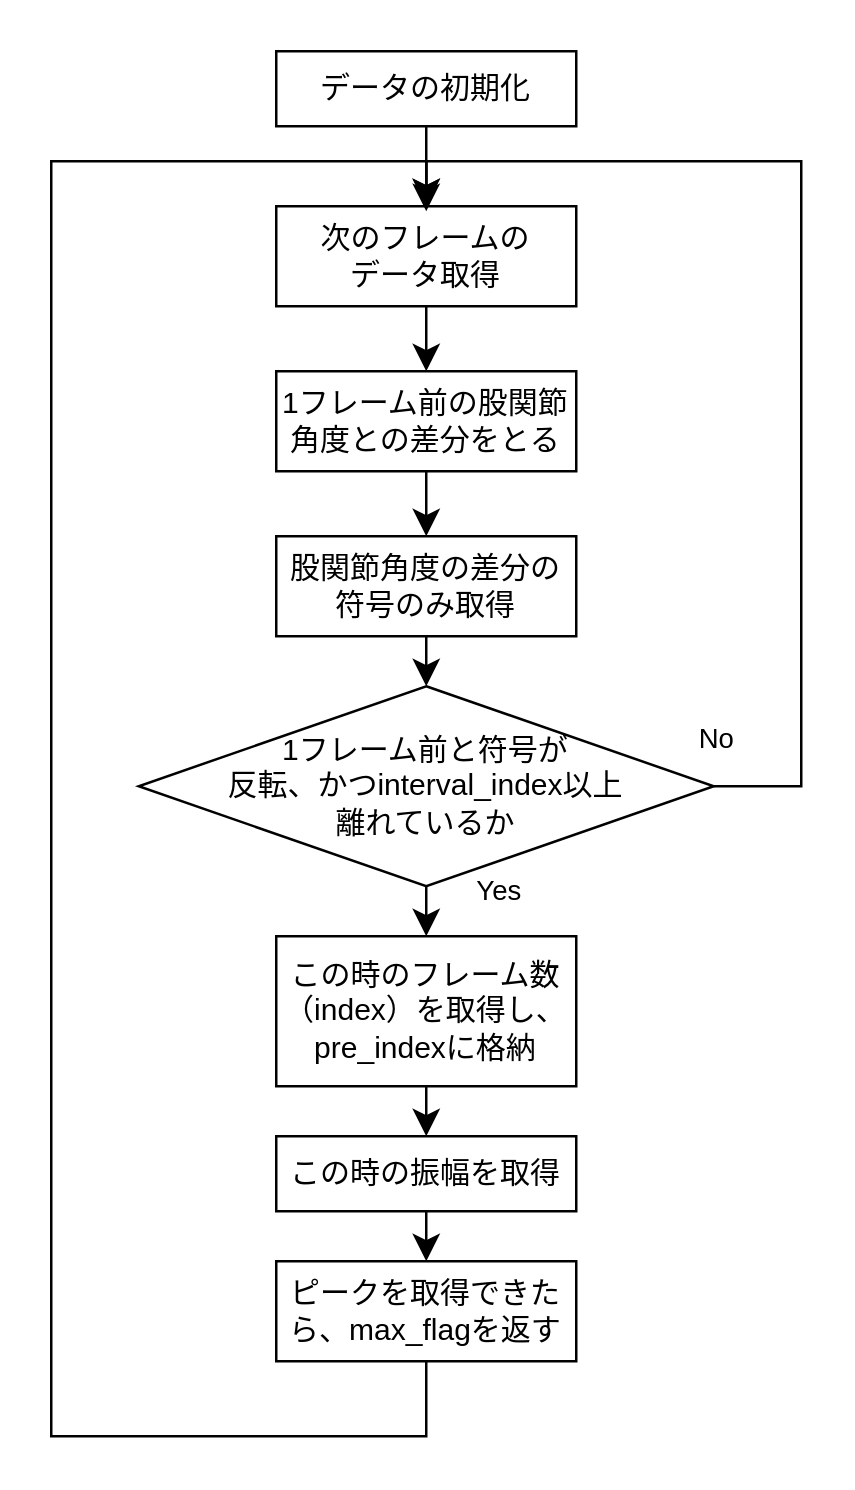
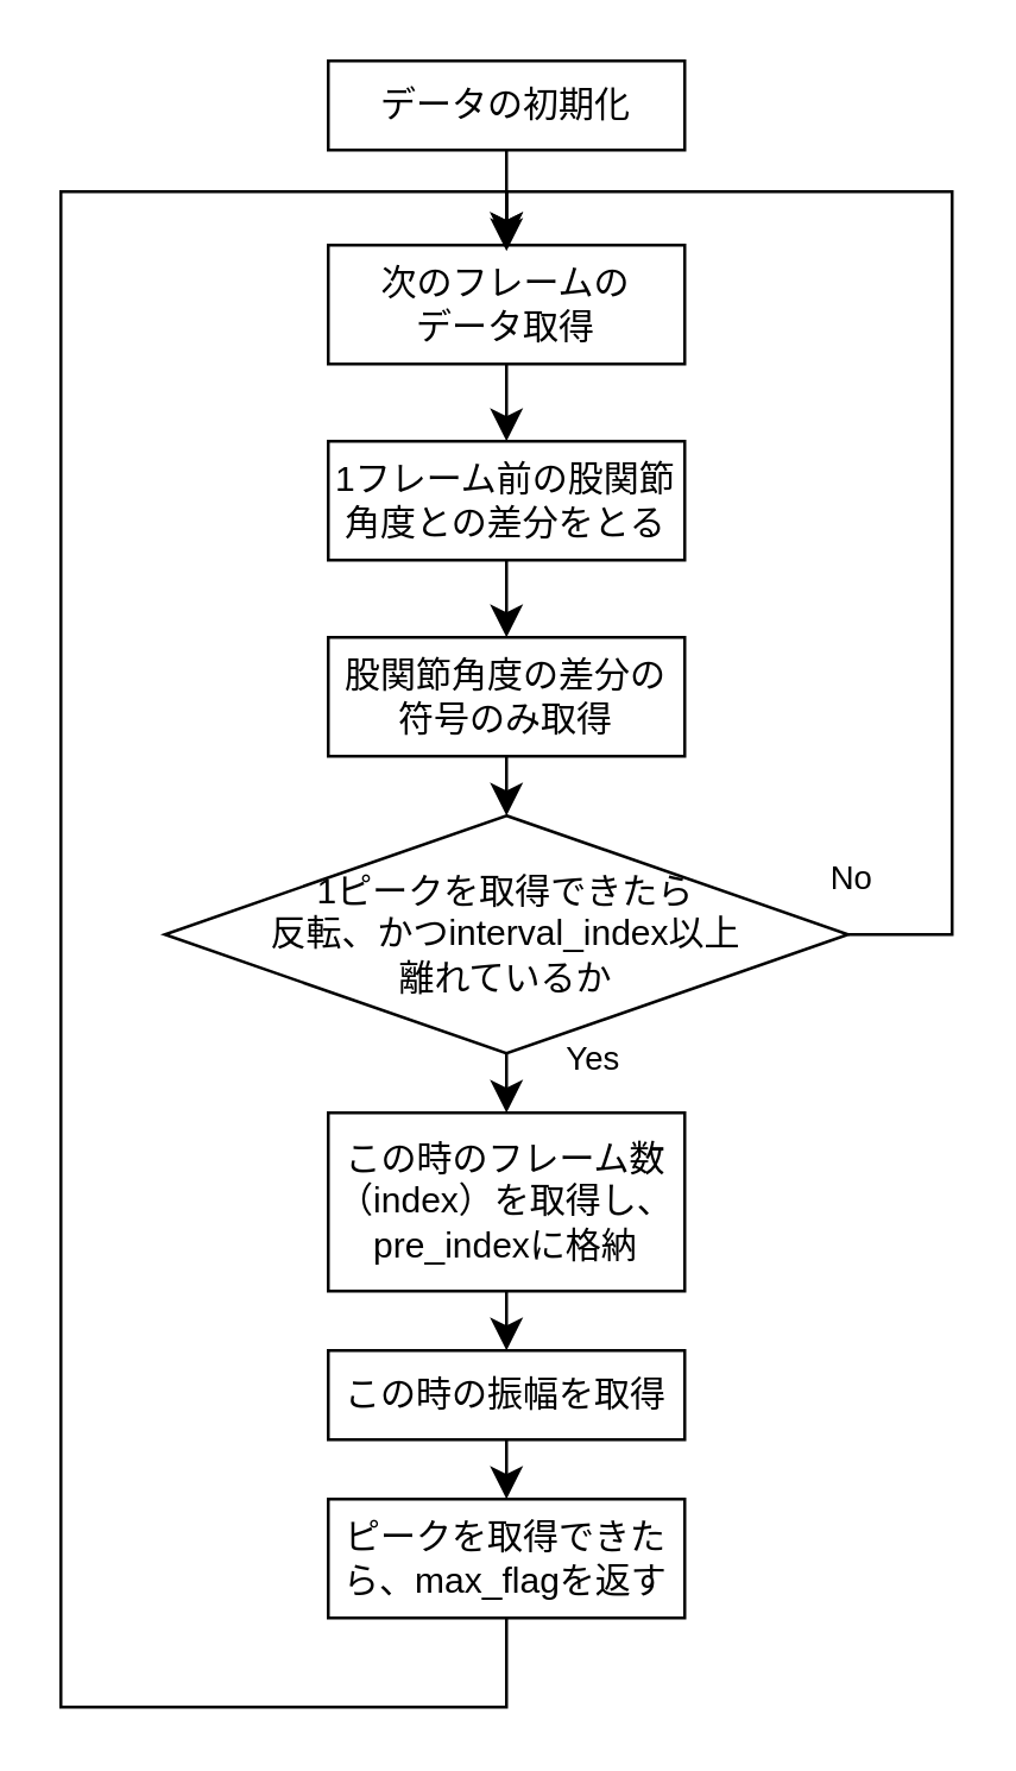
  <mxCell id="0" />
  <mxCell id="1" parent="0" />
  <mxCell id="2" style="edgeStyle=none;curved=1;rounded=0;orthogonalLoop=1;jettySize=auto;html=1;exitX=0.5;exitY=1;exitDx=0;exitDy=0;entryX=0.5;entryY=0;entryDx=0;entryDy=0;fontSize=12;startSize=8;endSize=8;" edge="1" parent="1" source="3" target="5"><mxGeometry relative="1" as="geometry" /></mxCell>
  <mxCell id="3" value="データの初期化" style="rounded=0;whiteSpace=wrap;html=1;" vertex="1" parent="1"><mxGeometry x="110" y="20" width="120" height="30" as="geometry" /></mxCell>
  <mxCell id="4" style="edgeStyle=none;curved=1;rounded=0;orthogonalLoop=1;jettySize=auto;html=1;exitX=0.5;exitY=1;exitDx=0;exitDy=0;entryX=0.5;entryY=0;entryDx=0;entryDy=0;fontSize=12;startSize=8;endSize=8;" edge="1" parent="1" source="5" target="7"><mxGeometry relative="1" as="geometry" /></mxCell>
  <mxCell id="5" value="次のフレームの&lt;br&gt;データ取得" style="rounded=0;whiteSpace=wrap;html=1;" vertex="1" parent="1"><mxGeometry x="110" y="82" width="120" height="40" as="geometry" /></mxCell>
  <mxCell id="6" style="edgeStyle=none;curved=1;rounded=0;orthogonalLoop=1;jettySize=auto;html=1;exitX=0.5;exitY=1;exitDx=0;exitDy=0;fontSize=12;startSize=8;endSize=8;" edge="1" parent="1" source="7" target="9"><mxGeometry relative="1" as="geometry" /></mxCell>
  <mxCell id="7" value="1フレーム前の股関節角度との差分をとる" style="rounded=0;whiteSpace=wrap;html=1;" vertex="1" parent="1"><mxGeometry x="110" y="148" width="120" height="40" as="geometry" /></mxCell>
  <mxCell id="8" style="edgeStyle=none;curved=1;rounded=0;orthogonalLoop=1;jettySize=auto;html=1;exitX=0.5;exitY=1;exitDx=0;exitDy=0;entryX=0.5;entryY=0;entryDx=0;entryDy=0;fontSize=12;startSize=8;endSize=8;" edge="1" parent="1" source="9" target="12"><mxGeometry relative="1" as="geometry" /></mxCell>
  <mxCell id="9" value="股関節角度の差分の符号のみ取得" style="rounded=0;whiteSpace=wrap;html=1;" vertex="1" parent="1"><mxGeometry x="110" y="214" width="120" height="40" as="geometry" /></mxCell>
  <mxCell id="10" style="edgeStyle=none;curved=1;rounded=0;orthogonalLoop=1;jettySize=auto;html=1;exitX=0.5;exitY=1;exitDx=0;exitDy=0;fontSize=12;startSize=8;endSize=8;" edge="1" parent="1" source="12" target="14"><mxGeometry relative="1" as="geometry" /></mxCell>
  <mxCell id="11" value="Yes" style="edgeLabel;html=1;align=center;verticalAlign=middle;resizable=0;points=[];" vertex="1" connectable="0" parent="10"><mxGeometry x="0.1" y="-1" relative="1" as="geometry"><mxPoint x="29" y="-10" as="offset" /></mxGeometry></mxCell>
- <mxCell id="12" value="1フレーム前と符号が&lt;br&gt;反転、かつinterval_index以上&lt;br&gt;離れているか" style="rhombus;whiteSpace=wrap;html=1;" vertex="1" parent="1"><mxGeometry x="55" y="274" width="230" height="80" as="geometry" /></mxCell>
+ <mxCell id="12" value="1ピークを取得できたら&lt;br&gt;反転、かつinterval_index以上&lt;br&gt;離れているか" style="rhombus;whiteSpace=wrap;html=1;" vertex="1" parent="1"><mxGeometry x="55" y="274" width="230" height="80" as="geometry" /></mxCell>
  <mxCell id="13" style="edgeStyle=none;curved=1;rounded=0;orthogonalLoop=1;jettySize=auto;html=1;exitX=0.5;exitY=1;exitDx=0;exitDy=0;entryX=0.5;entryY=0;entryDx=0;entryDy=0;fontSize=12;startSize=8;endSize=8;" edge="1" parent="1" source="14" target="16"><mxGeometry relative="1" as="geometry" /></mxCell>
  <mxCell id="14" value="この時のフレーム数（index）を取得し、pre_indexに格納" style="rounded=0;whiteSpace=wrap;html=1;" vertex="1" parent="1"><mxGeometry x="110" y="374" width="120" height="60" as="geometry" /></mxCell>
  <mxCell id="15" style="edgeStyle=none;curved=1;rounded=0;orthogonalLoop=1;jettySize=auto;html=1;exitX=0.5;exitY=1;exitDx=0;exitDy=0;entryX=0.5;entryY=0;entryDx=0;entryDy=0;fontSize=12;startSize=8;endSize=8;" edge="1" parent="1" source="16" target="17"><mxGeometry relative="1" as="geometry" /></mxCell>
  <mxCell id="16" value="この時の振幅を取得" style="rounded=0;whiteSpace=wrap;html=1;" vertex="1" parent="1"><mxGeometry x="110" y="454" width="120" height="30" as="geometry" /></mxCell>
  <mxCell id="17" value="ピークを取得できたら、max_flagを返す" style="rounded=0;whiteSpace=wrap;html=1;" vertex="1" parent="1"><mxGeometry x="110" y="504" width="120" height="40" as="geometry" /></mxCell>
  <mxCell id="18" value="" style="edgeStyle=orthogonalEdgeStyle;endArrow=classic;html=1;rounded=0;endSize=8;startSize=8;fontSize=12;exitX=0.5;exitY=1;exitDx=0;exitDy=0;entryX=0.5;entryY=0;entryDx=0;entryDy=0;" edge="1" parent="1" source="17" target="5"><mxGeometry width="50" height="50" relative="1" as="geometry"><mxPoint x="60" y="334" as="sourcePoint" /><mxPoint x="160" y="74" as="targetPoint" /><Array as="points"><mxPoint x="170" y="574" /><mxPoint x="20" y="574" /><mxPoint x="20" y="64" /><mxPoint x="170" y="64" /></Array></mxGeometry></mxCell>
  <mxCell id="19" value="" style="edgeStyle=segmentEdgeStyle;endArrow=classic;html=1;curved=0;rounded=0;endSize=8;startSize=8;fontSize=12;exitX=1;exitY=0.5;exitDx=0;exitDy=0;" edge="1" parent="1" source="12"><mxGeometry width="50" height="50" relative="1" as="geometry"><mxPoint x="320" y="314" as="sourcePoint" /><mxPoint x="170" y="84" as="targetPoint" /><Array as="points"><mxPoint x="320" y="314" /><mxPoint x="320" y="64" /><mxPoint x="170" y="64" /></Array></mxGeometry></mxCell>
  <mxCell id="20" value="No" style="edgeLabel;html=1;align=center;verticalAlign=middle;resizable=0;points=[];" vertex="1" connectable="0" parent="19"><mxGeometry x="-0.908" y="4" relative="1" as="geometry"><mxPoint x="-21" y="-16" as="offset" /></mxGeometry></mxCell>
